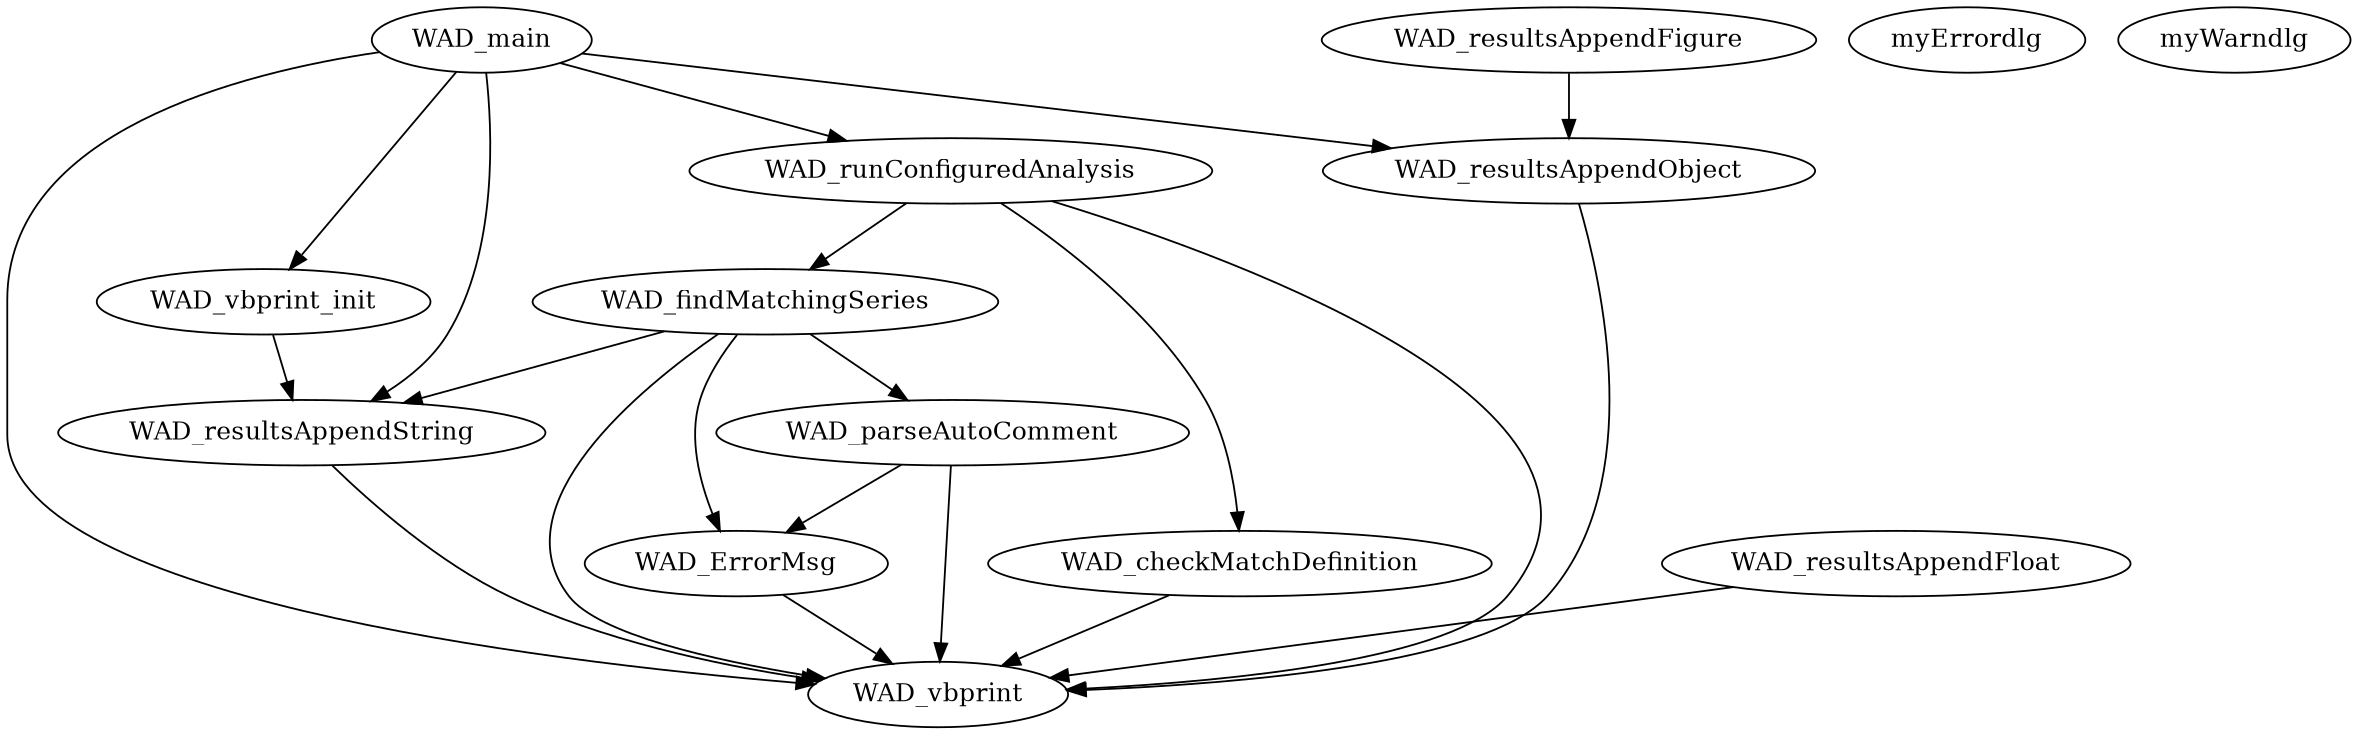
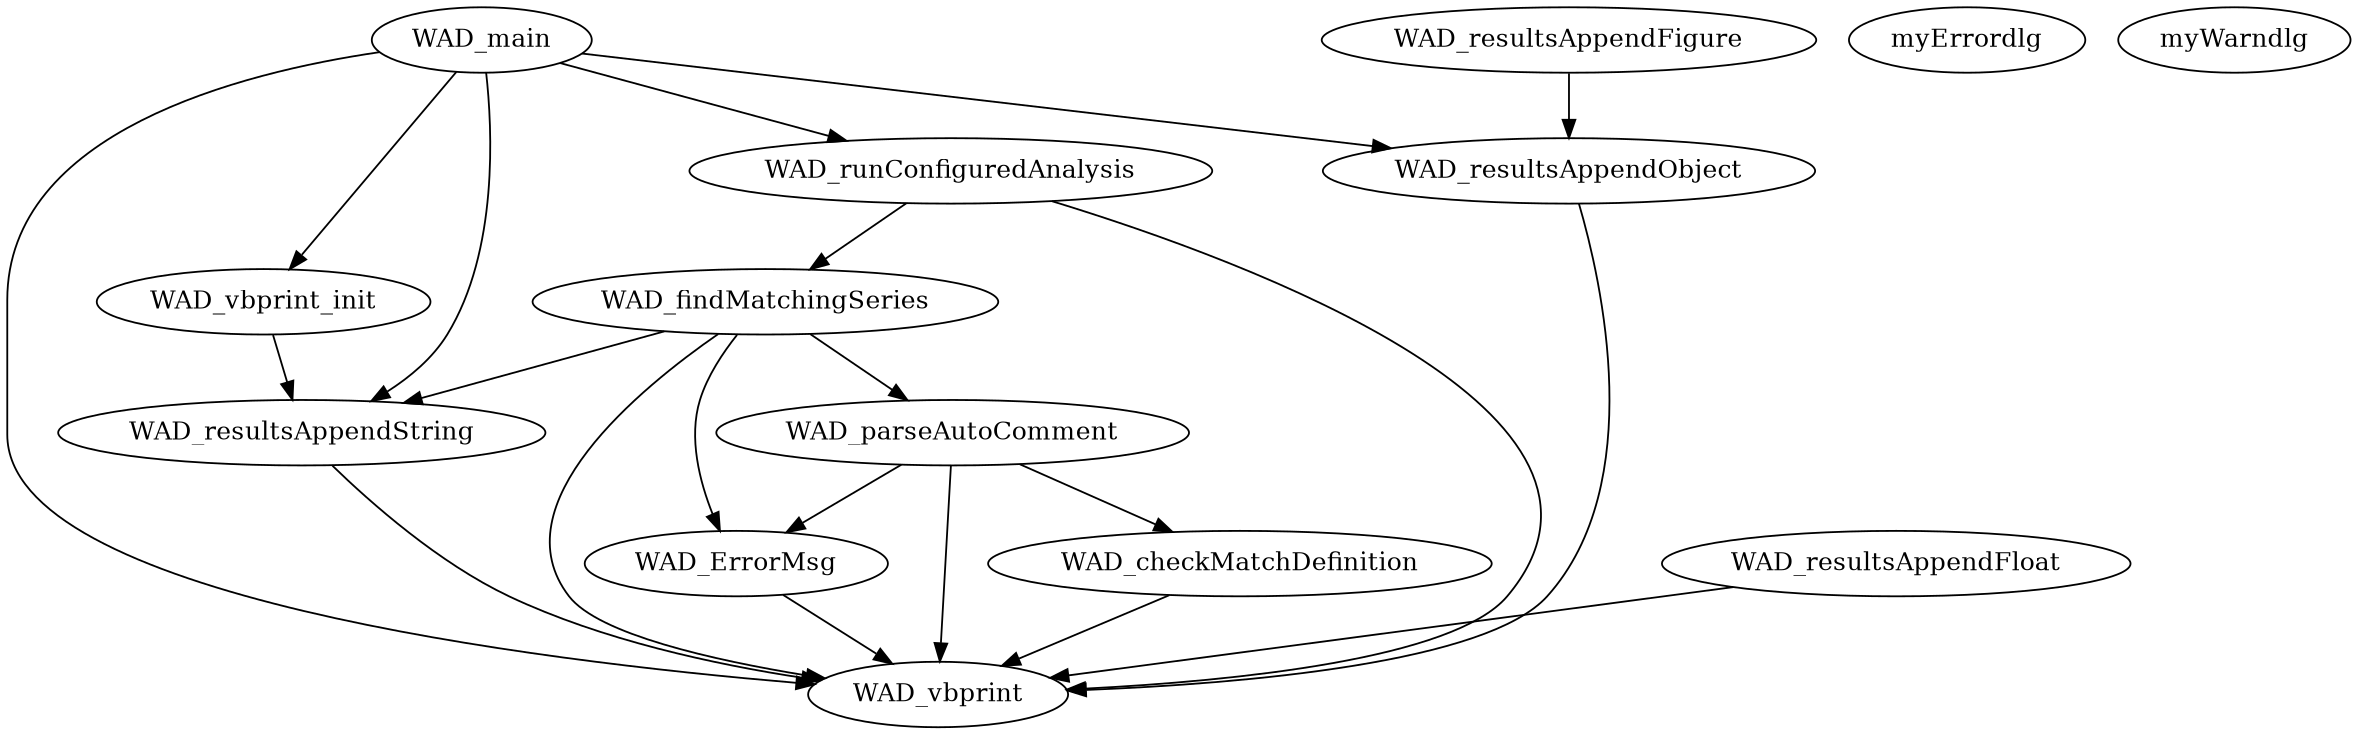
  digraph {
    WAD_ErrorMsg
    WAD_vbprint
    WAD_checkMatchDefinition
    WAD_findMatchingSeries
    WAD_parseAutoComment
    WAD_resultsAppendString
    WAD_main
    WAD_resultsAppendObject
    WAD_runConfiguredAnalysis
    WAD_vbprint_init
    WAD_resultsAppendFigure
    WAD_resultsAppendFloat
    myErrordlg
    myWarndlg
    WAD_ErrorMsg -> WAD_vbprint
    WAD_checkMatchDefinition -> WAD_vbprint
    WAD_findMatchingSeries -> WAD_ErrorMsg
    WAD_findMatchingSeries -> WAD_vbprint
    WAD_findMatchingSeries -> WAD_parseAutoComment
    WAD_findMatchingSeries -> WAD_resultsAppendString
    WAD_parseAutoComment -> WAD_ErrorMsg
    WAD_parseAutoComment -> WAD_vbprint
    WAD_resultsAppendString -> WAD_vbprint
    WAD_main -> WAD_vbprint
    WAD_main -> WAD_resultsAppendString
    WAD_main -> WAD_resultsAppendObject
    WAD_main -> WAD_runConfiguredAnalysis
    WAD_main -> WAD_vbprint_init
    WAD_resultsAppendObject -> WAD_vbprint
    WAD_runConfiguredAnalysis -> WAD_vbprint
-   WAD_runConfiguredAnalysis -> WAD_checkMatchDefinition
+   WAD_parseAutoComment -> WAD_checkMatchDefinition
    WAD_runConfiguredAnalysis -> WAD_findMatchingSeries
    WAD_vbprint_init -> WAD_resultsAppendString
    WAD_resultsAppendFigure -> WAD_resultsAppendObject
    WAD_resultsAppendFloat -> WAD_vbprint
  }
